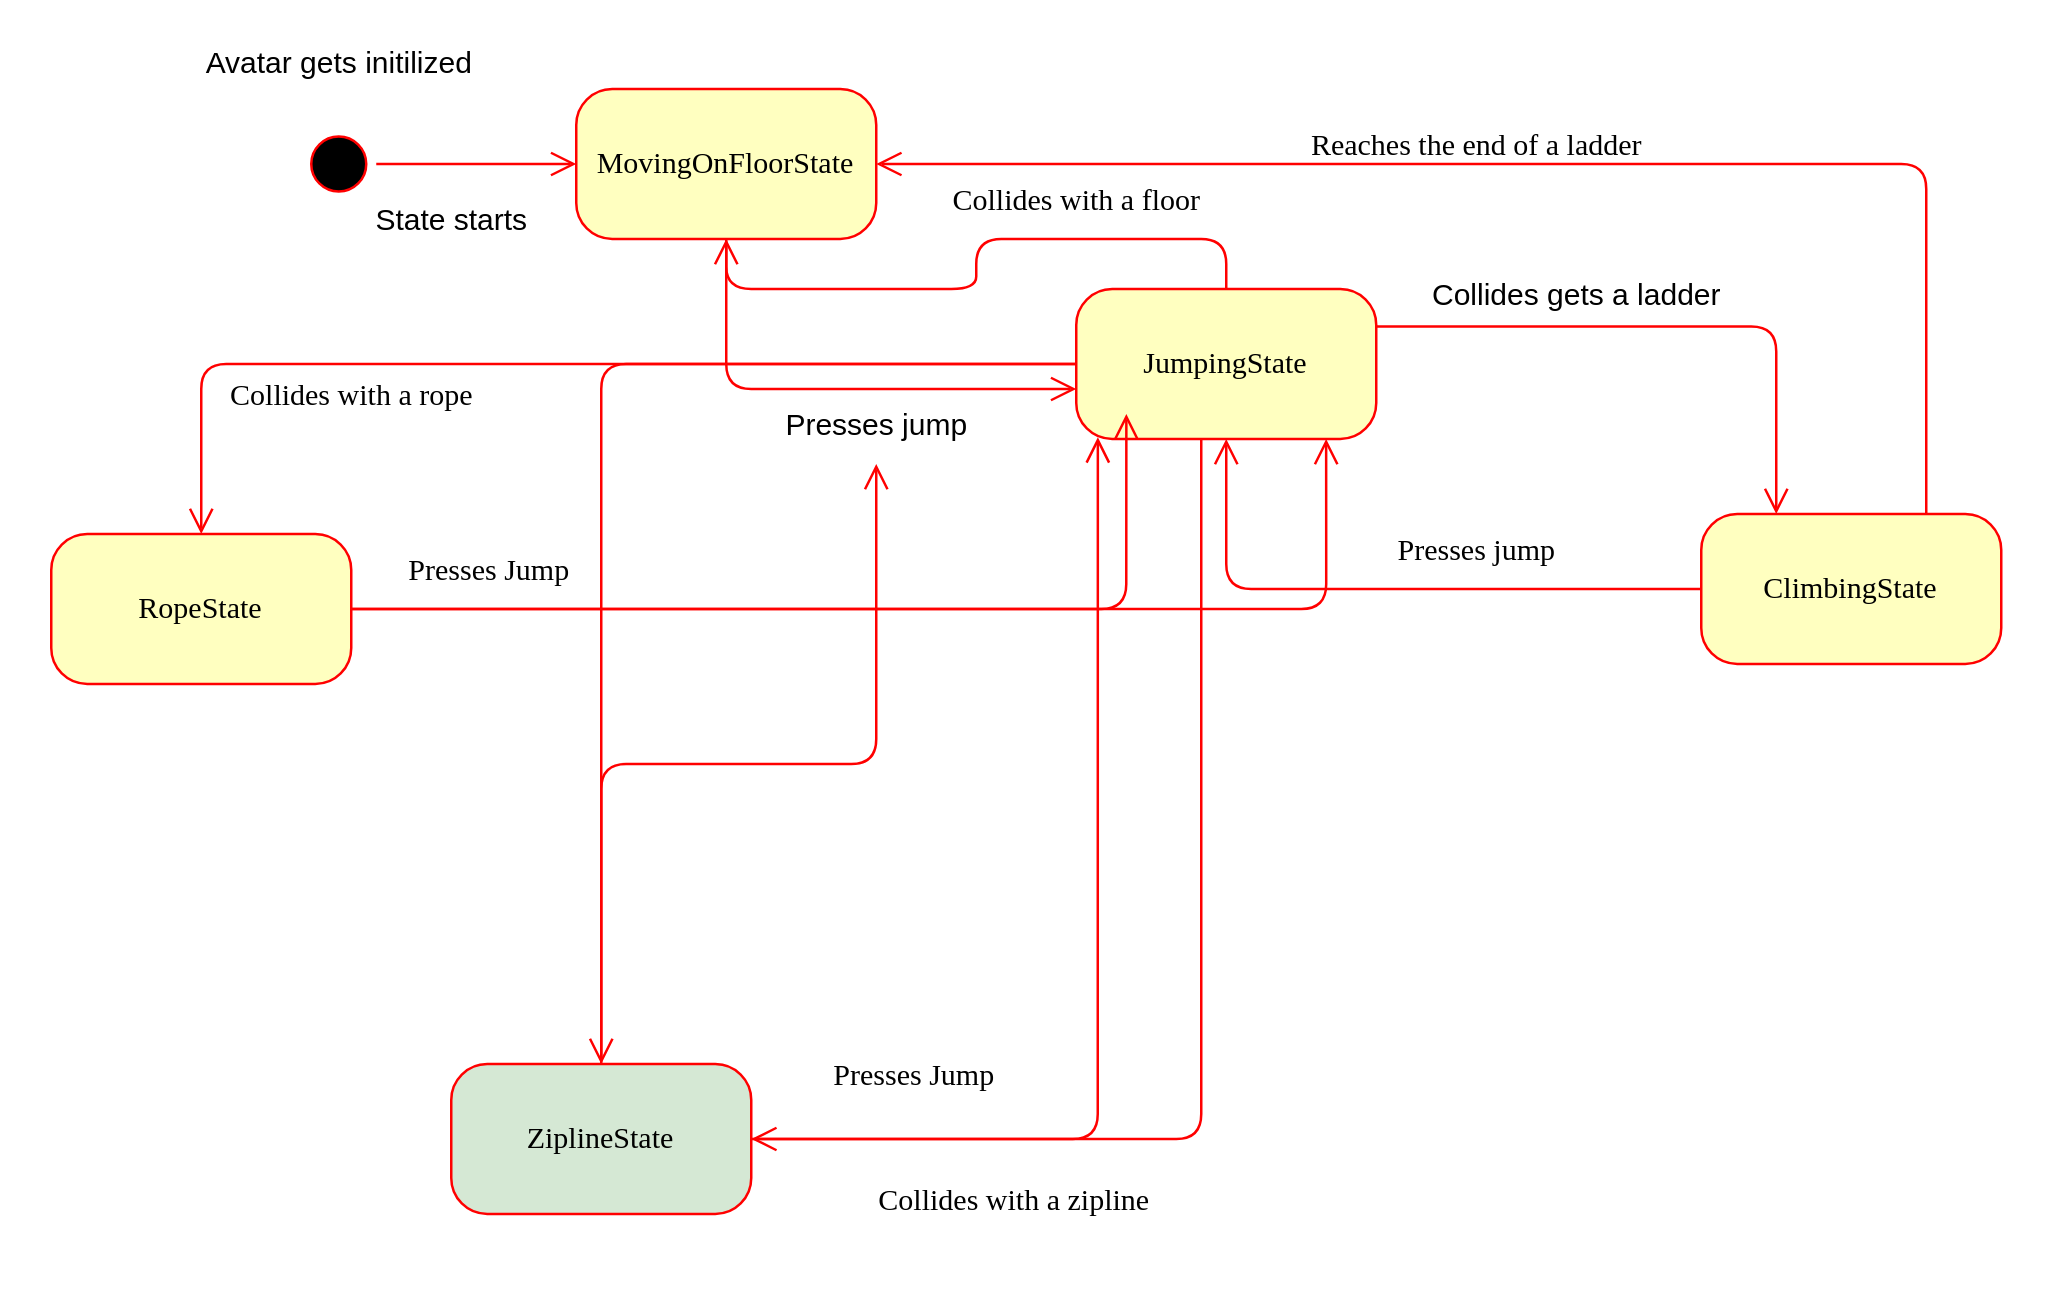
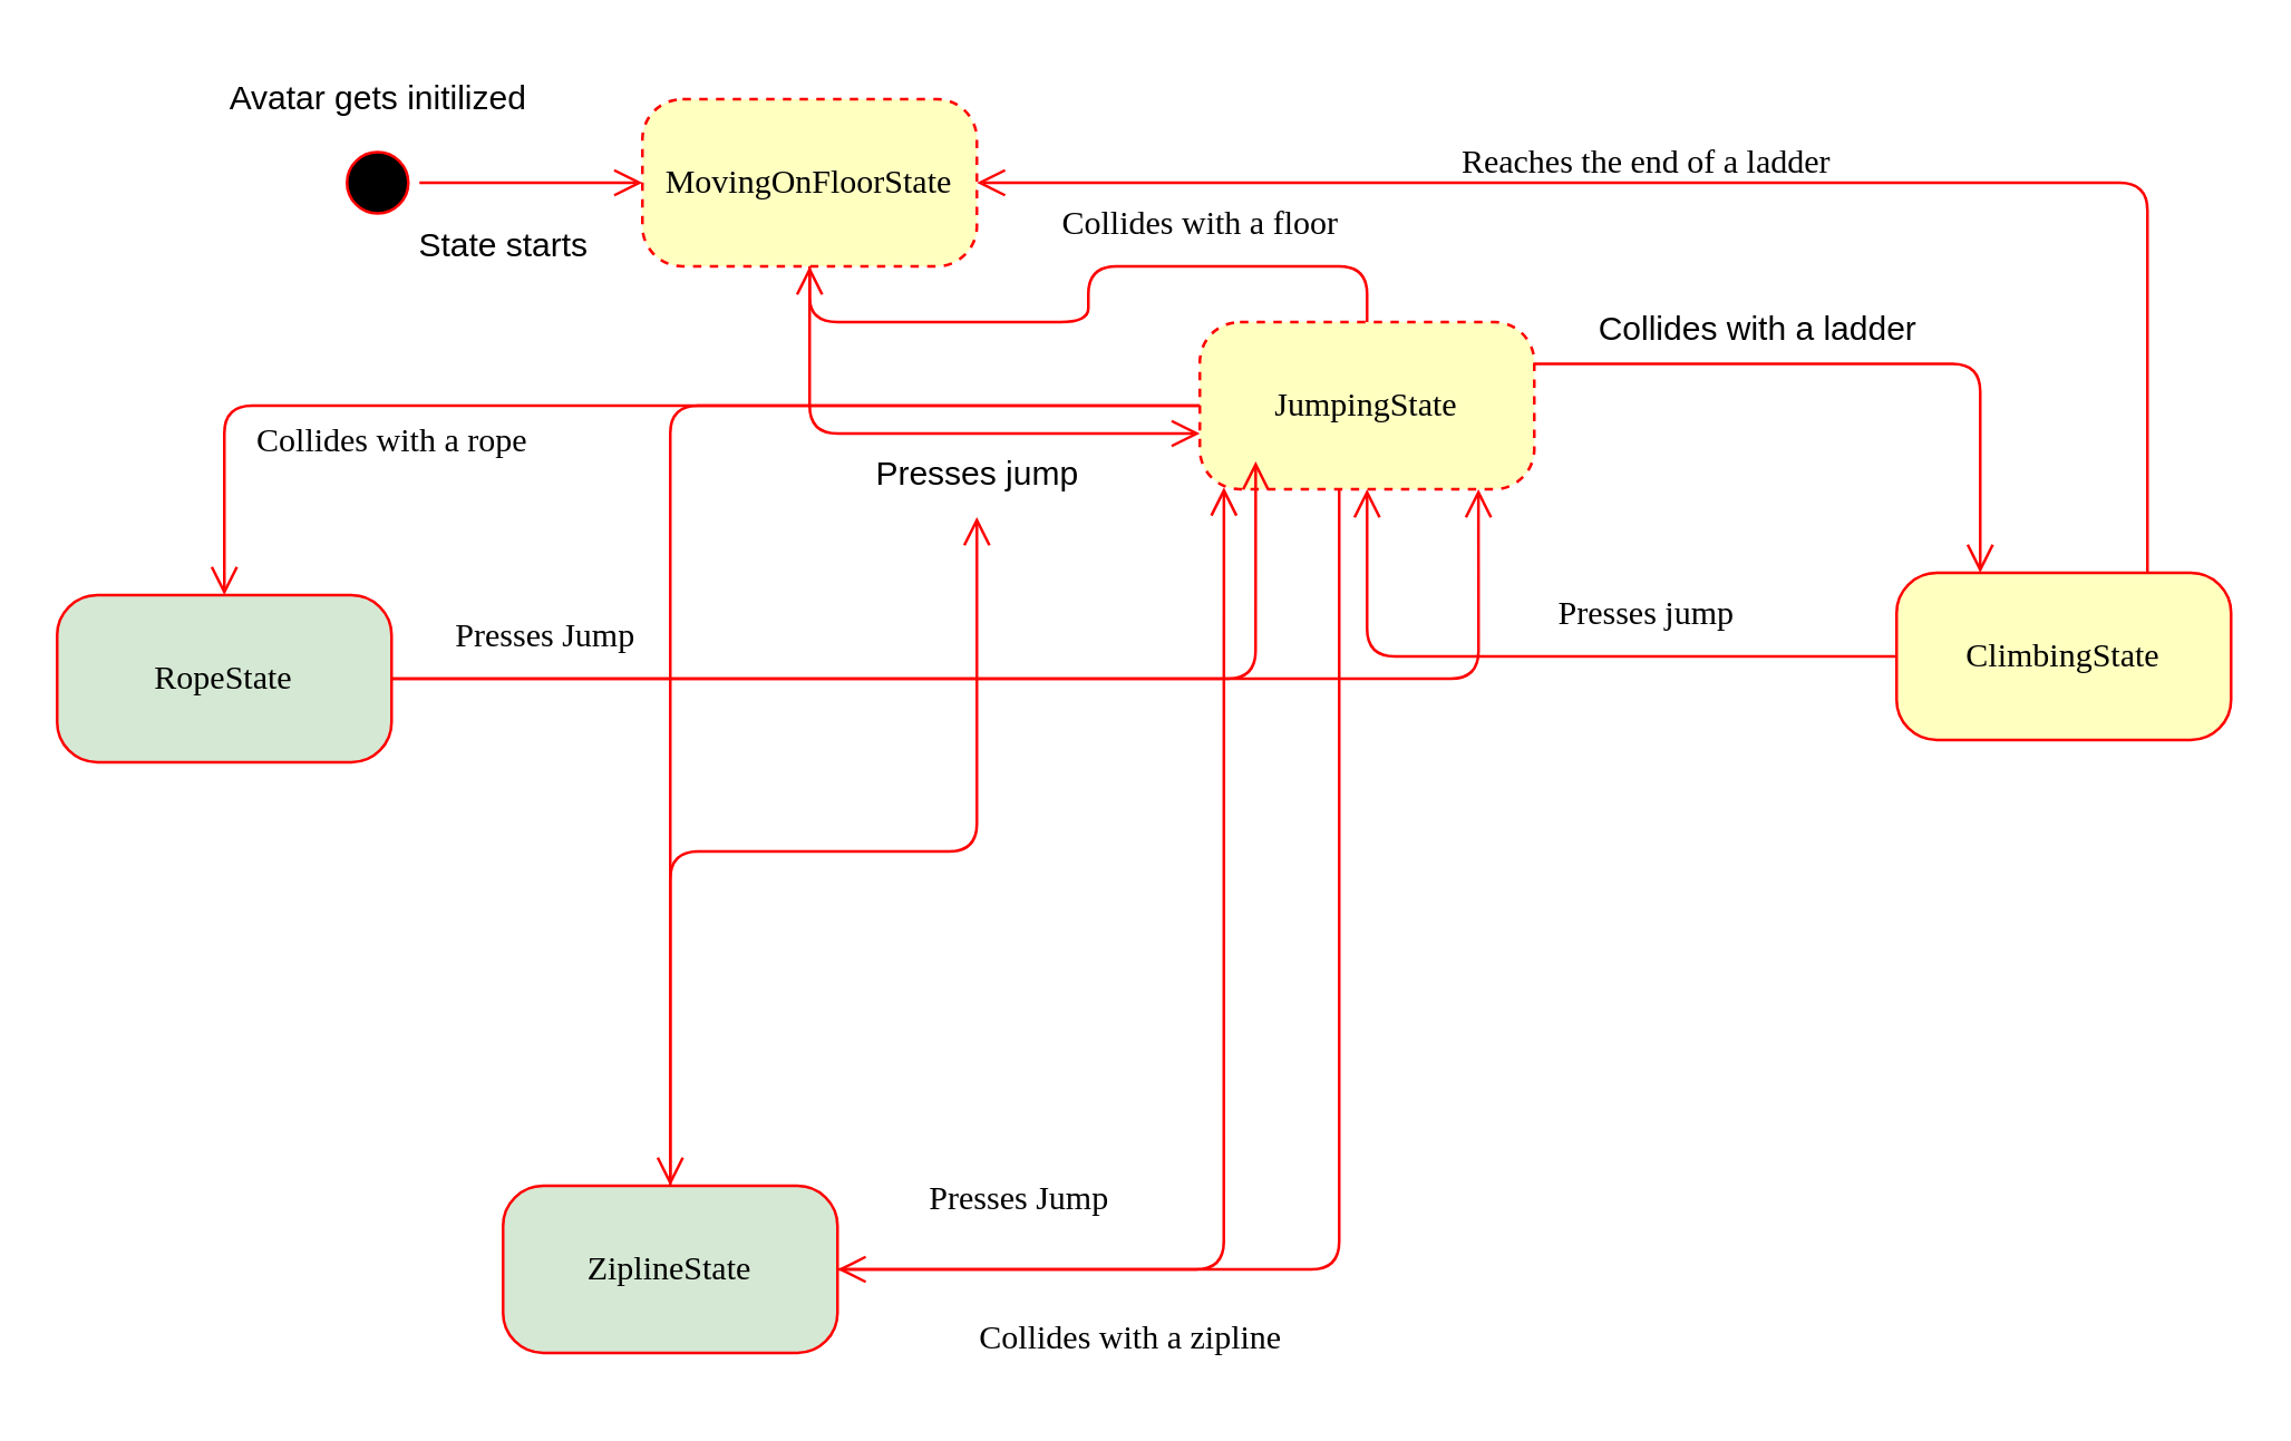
  <mxCell id="0" />
  <mxCell id="1" parent="0" />
  <mxCell id="2" value="" style="ellipse;html=1;shape=startState;fillColor=#000000;strokeColor=#ff0000;rounded=1;shadow=0;comic=0;labelBackgroundColor=none;fontFamily=Verdana;fontSize=12;fontColor=#000000;align=center;direction=south;" parent="1" vertex="1"><mxGeometry x="120" y="50" width="30" height="30" as="geometry" /></mxCell>
  <mxCell id="3" style="edgeStyle=orthogonalEdgeStyle;shape=connector;rounded=1;orthogonalLoop=1;jettySize=auto;html=1;entryX=0.072;entryY=0.989;entryDx=0;entryDy=0;entryPerimeter=0;labelBackgroundColor=none;strokeColor=#ff0000;fontFamily=Verdana;fontSize=12;fontColor=default;endArrow=open;endSize=8;" edge="1" parent="1" source="4" target="10"><mxGeometry relative="1" as="geometry" /></mxCell>
  <mxCell id="4" value="ZiplineState" style="rounded=1;whiteSpace=wrap;html=1;arcSize=24;fillColor=#d5e8d4;strokeColor=#ff0000;shadow=0;comic=0;labelBackgroundColor=none;fontFamily=Verdana;fontSize=12;fontColor=#000000;align=center;" parent="1" vertex="1"><mxGeometry x="180" y="425" width="120" height="60" as="geometry" /></mxCell>
- <mxCell id="5" value="MovingOnFloorState" style="rounded=1;whiteSpace=wrap;html=1;arcSize=24;fillColor=#ffffc0;strokeColor=#ff0000;shadow=0;comic=0;labelBackgroundColor=none;fontFamily=Verdana;fontSize=12;fontColor=#000000;align=center;" parent="1" vertex="1"><mxGeometry x="230" y="35" width="120" height="60" as="geometry" /></mxCell>
+ <mxCell id="5" value="MovingOnFloorState" style="rounded=1;whiteSpace=wrap;html=1;arcSize=24;fillColor=#ffffc0;strokeColor=#ff0000;shadow=0;comic=0;labelBackgroundColor=none;fontFamily=Verdana;fontSize=12;fontColor=#000000;align=center;dashed=1;" parent="1" vertex="1"><mxGeometry x="230" y="35" width="120" height="60" as="geometry" /></mxCell>
  <mxCell id="6" style="edgeStyle=orthogonalEdgeStyle;html=1;exitX=1;exitY=0.25;entryX=0.25;entryY=0;labelBackgroundColor=none;endArrow=open;endSize=8;strokeColor=#ff0000;fontFamily=Verdana;fontSize=12;align=left;" parent="1" source="10" target="13" edge="1"><mxGeometry relative="1" as="geometry" /></mxCell>
  <mxCell id="7" style="edgeStyle=orthogonalEdgeStyle;shape=connector;rounded=1;orthogonalLoop=1;jettySize=auto;html=1;exitX=0.5;exitY=0;exitDx=0;exitDy=0;labelBackgroundColor=none;strokeColor=#ff0000;fontFamily=Verdana;fontSize=12;fontColor=default;endArrow=open;endSize=8;" edge="1" parent="1" source="10" target="5"><mxGeometry relative="1" as="geometry" /></mxCell>
  <mxCell id="8" style="edgeStyle=orthogonalEdgeStyle;shape=connector;rounded=1;orthogonalLoop=1;jettySize=auto;html=1;labelBackgroundColor=none;strokeColor=#ff0000;fontFamily=Verdana;fontSize=12;fontColor=default;endArrow=open;endSize=8;" edge="1" parent="1" source="10" target="25"><mxGeometry relative="1" as="geometry" /></mxCell>
  <mxCell id="9" style="edgeStyle=orthogonalEdgeStyle;shape=connector;rounded=1;orthogonalLoop=1;jettySize=auto;html=1;labelBackgroundColor=none;strokeColor=#ff0000;fontFamily=Verdana;fontSize=12;fontColor=default;endArrow=open;endSize=8;" edge="1" parent="1" source="10" target="4"><mxGeometry relative="1" as="geometry"><Array as="points"><mxPoint x="480" y="455" /></Array></mxGeometry></mxCell>
- <mxCell id="10" value="JumpingState" style="rounded=1;whiteSpace=wrap;html=1;arcSize=24;fillColor=#ffffc0;strokeColor=#ff0000;shadow=0;comic=0;labelBackgroundColor=none;fontFamily=Verdana;fontSize=12;fontColor=#000000;align=center;" parent="1" vertex="1"><mxGeometry x="430" y="115" width="120" height="60" as="geometry" /></mxCell>
+ <mxCell id="10" value="JumpingState" style="rounded=1;whiteSpace=wrap;html=1;arcSize=24;fillColor=#ffffc0;strokeColor=#ff0000;shadow=0;comic=0;labelBackgroundColor=none;fontFamily=Verdana;fontSize=12;fontColor=#000000;align=center;dashed=1;" parent="1" vertex="1"><mxGeometry x="430" y="115" width="120" height="60" as="geometry" /></mxCell>
  <mxCell id="11" style="edgeStyle=orthogonalEdgeStyle;shape=connector;rounded=1;orthogonalLoop=1;jettySize=auto;html=1;labelBackgroundColor=none;strokeColor=#ff0000;fontFamily=Verdana;fontSize=12;fontColor=default;endArrow=open;endSize=8;" edge="1" parent="1" source="13" target="10"><mxGeometry relative="1" as="geometry" /></mxCell>
  <mxCell id="12" style="edgeStyle=orthogonalEdgeStyle;shape=connector;rounded=1;orthogonalLoop=1;jettySize=auto;html=1;labelBackgroundColor=none;strokeColor=#ff0000;fontFamily=Verdana;fontSize=12;fontColor=default;endArrow=open;endSize=8;" edge="1" parent="1" source="13" target="5"><mxGeometry relative="1" as="geometry"><Array as="points"><mxPoint x="770" y="65" /></Array></mxGeometry></mxCell>
  <mxCell id="13" value="ClimbingState" style="rounded=1;whiteSpace=wrap;html=1;arcSize=24;fillColor=#ffffc0;strokeColor=#ff0000;shadow=0;comic=0;labelBackgroundColor=none;fontFamily=Verdana;fontSize=12;fontColor=#000000;align=center;" parent="1" vertex="1"><mxGeometry x="680" y="205" width="120" height="60" as="geometry" /></mxCell>
  <mxCell id="14" style="edgeStyle=orthogonalEdgeStyle;html=1;labelBackgroundColor=none;endArrow=open;endSize=8;strokeColor=#ff0000;fontFamily=Verdana;fontSize=12;align=left;" parent="1" source="2" target="5" edge="1"><mxGeometry relative="1" as="geometry" /></mxCell>
  <mxCell id="15" style="edgeStyle=orthogonalEdgeStyle;html=1;labelBackgroundColor=none;endArrow=open;endSize=8;strokeColor=#ff0000;fontFamily=Verdana;fontSize=12;align=left;" parent="1" source="5" target="10" edge="1"><mxGeometry relative="1" as="geometry"><Array as="points"><mxPoint x="290" y="155" /></Array></mxGeometry></mxCell>
- <mxCell id="16" value="&lt;div&gt;Avatar gets initilized&lt;/div&gt;" style="text;html=1;align=center;verticalAlign=middle;resizable=0;points=[];autosize=1;strokeColor=none;fillColor=none;" vertex="1" parent="1"><mxGeometry x="70" y="10" width="130" height="30" as="geometry" /></mxCell>
+ <mxCell id="16" value="&lt;div&gt;Avatar gets initilized&lt;/div&gt;" style="text;html=1;align=center;verticalAlign=middle;resizable=0;points=[];autosize=1;strokeColor=none;fillColor=none;" vertex="1" parent="1"><mxGeometry x="70" y="20" width="130" height="30" as="geometry" /></mxCell>
  <mxCell id="17" value="&lt;div&gt;State starts&lt;/div&gt;" style="text;html=1;align=center;verticalAlign=middle;resizable=0;points=[];autosize=1;strokeColor=none;fillColor=none;" vertex="1" parent="1"><mxGeometry x="140" y="73" width="80" height="30" as="geometry" /></mxCell>
  <mxCell id="18" value="Presses jump" style="text;html=1;align=center;verticalAlign=middle;resizable=0;points=[];autosize=1;strokeColor=none;fillColor=none;" vertex="1" parent="1"><mxGeometry x="300" y="155" width="100" height="30" as="geometry" /></mxCell>
- <mxCell id="19" value="Collides gets a ladder" style="text;html=1;align=center;verticalAlign=middle;resizable=0;points=[];autosize=1;strokeColor=none;fillColor=none;" vertex="1" parent="1"><mxGeometry x="560" y="103" width="140" height="30" as="geometry" /></mxCell>
+ <mxCell id="19" value="Collides with a ladder" style="text;html=1;align=center;verticalAlign=middle;resizable=0;points=[];autosize=1;strokeColor=none;fillColor=none;" vertex="1" parent="1"><mxGeometry x="560" y="103" width="140" height="30" as="geometry" /></mxCell>
  <mxCell id="20" value="Presses jump" style="text;html=1;align=center;verticalAlign=middle;resizable=0;points=[];autosize=1;strokeColor=none;fillColor=none;fontSize=12;fontFamily=Verdana;fontColor=default;" vertex="1" parent="1"><mxGeometry x="540" y="205" width="100" height="30" as="geometry" /></mxCell>
  <mxCell id="21" value="Reaches the end of a ladder" style="text;html=1;align=center;verticalAlign=middle;resizable=0;points=[];autosize=1;strokeColor=none;fillColor=none;fontSize=12;fontFamily=Verdana;fontColor=default;" vertex="1" parent="1"><mxGeometry x="495" y="43" width="190" height="30" as="geometry" /></mxCell>
  <mxCell id="22" value="Collides with a floor" style="text;html=1;align=center;verticalAlign=middle;resizable=0;points=[];autosize=1;strokeColor=none;fillColor=none;fontSize=12;fontFamily=Verdana;fontColor=default;" vertex="1" parent="1"><mxGeometry x="360" y="65" width="140" height="30" as="geometry" /></mxCell>
  <mxCell id="23" style="edgeStyle=orthogonalEdgeStyle;shape=connector;rounded=1;orthogonalLoop=1;jettySize=auto;html=1;labelBackgroundColor=none;strokeColor=#ff0000;fontFamily=Verdana;fontSize=12;fontColor=default;endArrow=open;endSize=8;entryX=0.833;entryY=1;entryDx=0;entryDy=0;entryPerimeter=0;" edge="1" parent="1" source="25" target="10"><mxGeometry relative="1" as="geometry" /></mxCell>
  <mxCell id="24" style="edgeStyle=orthogonalEdgeStyle;shape=connector;rounded=1;orthogonalLoop=1;jettySize=auto;html=1;entryX=0.167;entryY=0.833;entryDx=0;entryDy=0;entryPerimeter=0;labelBackgroundColor=none;strokeColor=#ff0000;fontFamily=Verdana;fontSize=12;fontColor=default;endArrow=open;endSize=8;" edge="1" parent="1" source="25" target="10"><mxGeometry relative="1" as="geometry" /></mxCell>
- <mxCell id="25" value="RopeState" style="rounded=1;whiteSpace=wrap;html=1;arcSize=24;fillColor=#ffffc0;strokeColor=#ff0000;shadow=0;comic=0;labelBackgroundColor=none;fontFamily=Verdana;fontSize=12;fontColor=#000000;align=center;" vertex="1" parent="1"><mxGeometry x="20" y="213" width="120" height="60" as="geometry" /></mxCell>
+ <mxCell id="25" value="RopeState" style="rounded=1;whiteSpace=wrap;html=1;arcSize=24;fillColor=#d5e8d4;strokeColor=#ff0000;shadow=0;comic=0;labelBackgroundColor=none;fontFamily=Verdana;fontSize=12;fontColor=#000000;align=center;" vertex="1" parent="1"><mxGeometry x="20" y="213" width="120" height="60" as="geometry" /></mxCell>
  <mxCell id="26" value="Collides with a rope" style="text;html=1;align=center;verticalAlign=middle;resizable=0;points=[];autosize=1;strokeColor=none;fillColor=none;fontSize=12;fontFamily=Verdana;fontColor=default;" vertex="1" parent="1"><mxGeometry x="70" y="143" width="140" height="30" as="geometry" /></mxCell>
  <mxCell id="27" value="" style="edgeStyle=orthogonalEdgeStyle;shape=connector;rounded=1;orthogonalLoop=1;jettySize=auto;html=1;labelBackgroundColor=none;strokeColor=#ff0000;fontFamily=Verdana;fontSize=12;fontColor=default;endArrow=open;endSize=8;" edge="1" parent="1" source="10" target="4"><mxGeometry relative="1" as="geometry"><mxPoint x="490" y="175" as="sourcePoint" /><mxPoint x="380" y="365" as="targetPoint" /></mxGeometry></mxCell>
  <mxCell id="28" value="" style="edgeStyle=orthogonalEdgeStyle;shape=connector;rounded=1;orthogonalLoop=1;jettySize=auto;html=1;labelBackgroundColor=none;strokeColor=#ff0000;fontFamily=Verdana;fontSize=12;fontColor=default;endArrow=open;endSize=8;" edge="1" parent="1" source="4" target="18"><mxGeometry relative="1" as="geometry" /></mxCell>
  <mxCell id="29" value="Collides with a zipline" style="text;html=1;align=center;verticalAlign=middle;resizable=0;points=[];autosize=1;strokeColor=none;fillColor=none;fontSize=12;fontFamily=Verdana;fontColor=default;" vertex="1" parent="1"><mxGeometry x="330" y="465" width="150" height="30" as="geometry" /></mxCell>
  <mxCell id="30" value="Presses Jump" style="text;html=1;align=center;verticalAlign=middle;resizable=0;points=[];autosize=1;strokeColor=none;fillColor=none;fontSize=12;fontFamily=Verdana;fontColor=default;" vertex="1" parent="1"><mxGeometry x="310" y="415" width="110" height="30" as="geometry" /></mxCell>
  <mxCell id="31" value="Presses Jump" style="text;html=1;align=center;verticalAlign=middle;resizable=0;points=[];autosize=1;strokeColor=none;fillColor=none;fontSize=12;fontFamily=Verdana;fontColor=default;" vertex="1" parent="1"><mxGeometry x="140" y="213" width="110" height="30" as="geometry" /></mxCell>
